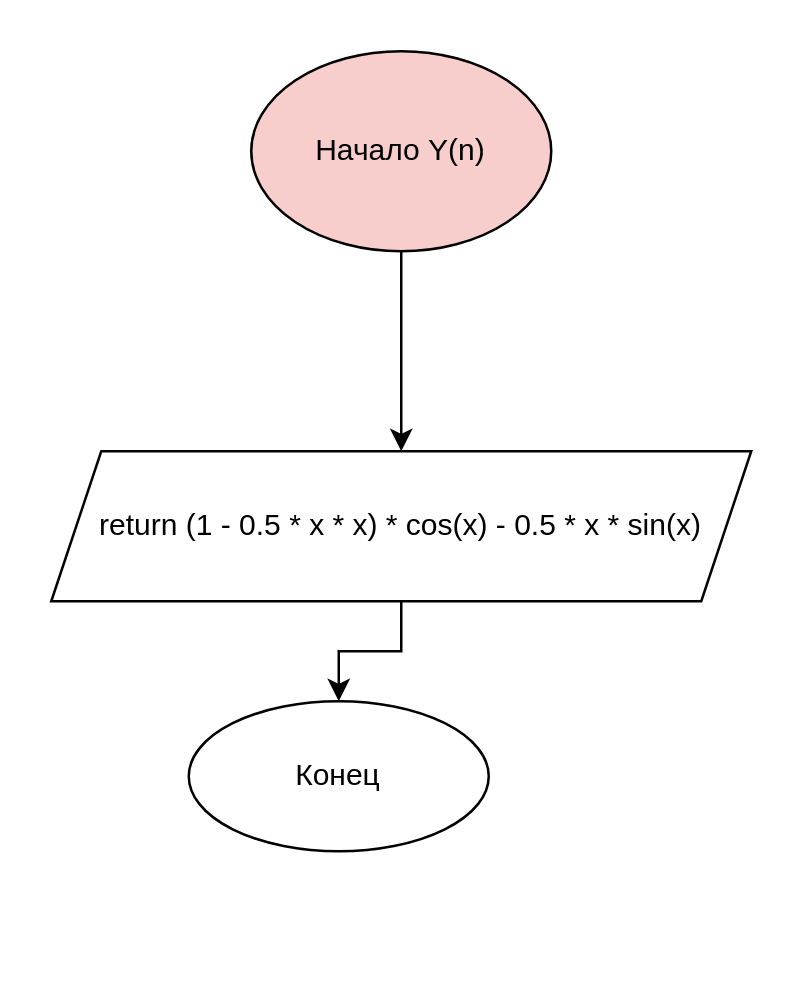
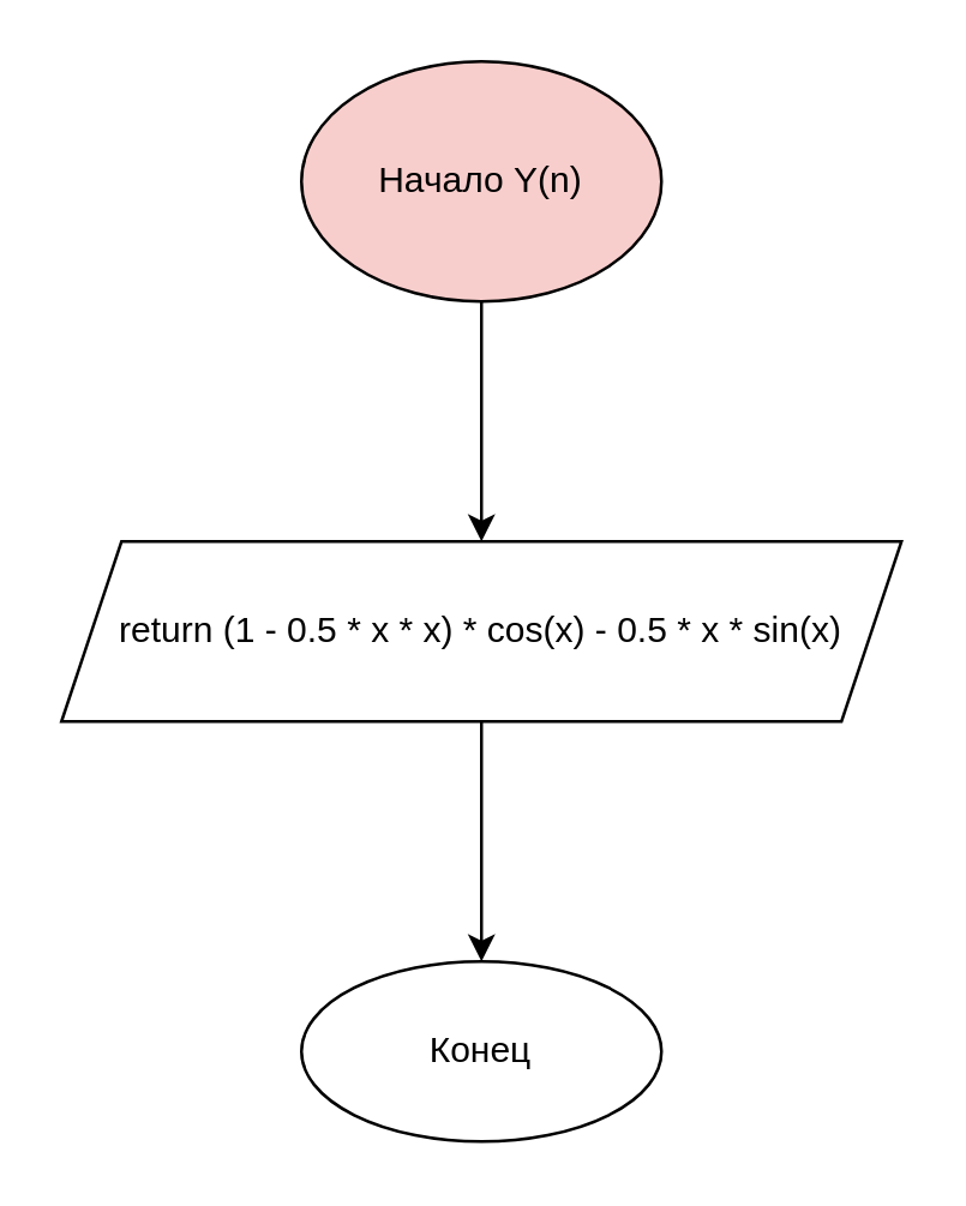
  <mxCell id="0" />
  <mxCell id="1" parent="0" />
  <mxCell id="2" style="edgeStyle=orthogonalEdgeStyle;rounded=0;orthogonalLoop=1;jettySize=auto;html=1;exitX=0.5;exitY=1;exitDx=0;exitDy=0;" edge="1" parent="1" source="3" target="5"><mxGeometry relative="1" as="geometry"><mxPoint x="160" y="140" as="targetPoint" /></mxGeometry></mxCell>
  <mxCell id="3" value="Начало Y(n)" style="ellipse;whiteSpace=wrap;html=1;fillColor=#f8cecc;" vertex="1" parent="1"><mxGeometry x="100" y="20" width="120" height="80" as="geometry" /></mxCell>
  <mxCell id="4" value="" style="edgeStyle=orthogonalEdgeStyle;rounded=0;orthogonalLoop=1;jettySize=auto;html=1;" edge="1" parent="1" source="5" target="6"><mxGeometry relative="1" as="geometry" /></mxCell>
  <mxCell id="5" value="return (1 - 0.5 * x * x) * cos(x) - 0.5 * x * sin(x)" style="shape=parallelogram;perimeter=parallelogramPerimeter;whiteSpace=wrap;html=1;fixedSize=1;" vertex="1" parent="1"><mxGeometry x="20" y="180" width="280" height="60" as="geometry" /></mxCell>
- <mxCell id="6" value="Конец" style="ellipse;whiteSpace=wrap;html=1;" vertex="1" parent="1"><mxGeometry x="75" y="280" width="120" height="60" as="geometry" /></mxCell>
+ <mxCell id="6" value="Конец" style="ellipse;whiteSpace=wrap;html=1;" vertex="1" parent="1"><mxGeometry x="100" y="320" width="120" height="60" as="geometry" /></mxCell>
